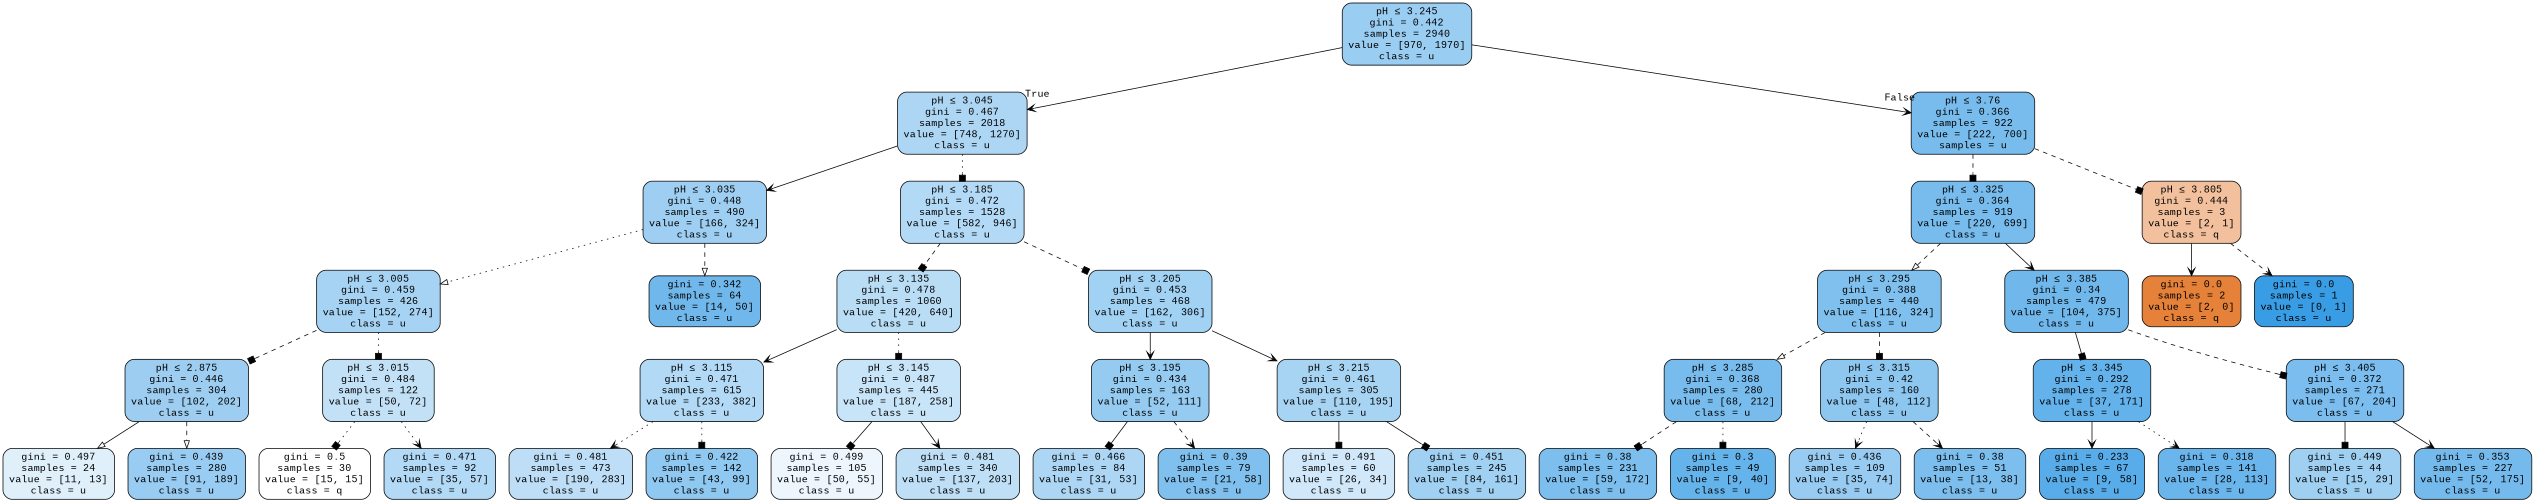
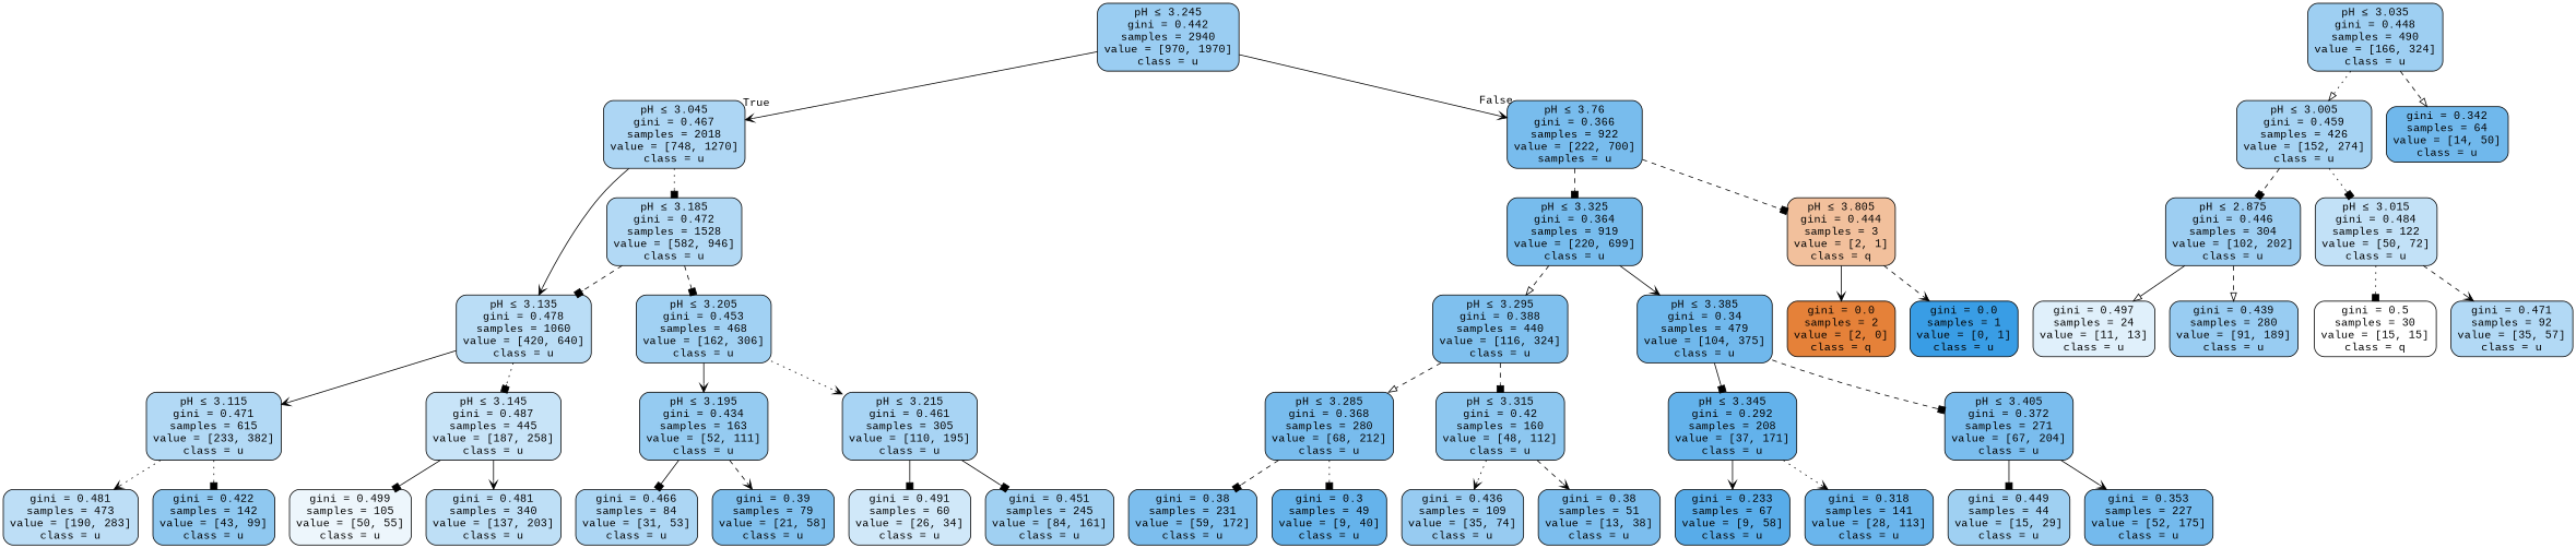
  digraph {
    fontname="Liberation Mono"
    node [color=black fillcolor="#399de562" fontname="Liberation Mono" shape=box style="filled, rounded"]
    edge [arrowhead=box fontname="Liberation Mono" style=solid]
    n1 [fillcolor="#399de581" label=<pH &le; 3.245<br/>gini = 0.442<br/>samples = 2940<br/>value = [970, 1970]<br/>class = u>]
    n2 [fillcolor="#399de569" label=<pH &le; 3.045<br/>gini = 0.467<br/>samples = 2018<br/>value = [748, 1270]<br/>class = u>]
    n3 [fillcolor="#399de5ae" label=<pH &le; 3.76<br/>gini = 0.366<br/>samples = 922<br/>value = [222, 700]<br/>samples = u>]
    n4 [fillcolor="#399de57c" label=<pH &le; 3.035<br/>gini = 0.448<br/>samples = 490<br/>value = [166, 324]<br/>class = u>]
    n5 [label=<pH &le; 3.185<br/>gini = 0.472<br/>samples = 1528<br/>value = [582, 946]<br/>class = u>]
    n6 [fillcolor="#399de5af" label=<pH &le; 3.325<br/>gini = 0.364<br/>samples = 919<br/>value = [220, 699]<br/>class = u>]
    n7 [fillcolor="#e581397f" label=<pH &le; 3.805<br/>gini = 0.444<br/>samples = 3<br/>value = [2, 1]<br/>class = q>]
    n8 [fillcolor="#399de572" label=<pH &le; 3.005<br/>gini = 0.459<br/>samples = 426<br/>value = [152, 274]<br/>class = u>]
    n9 [fillcolor="#399de5b8" label=<gini = 0.342<br/>samples = 64<br/>value = [14, 50]<br/>class = u>]
    n10 [fillcolor="#399de558" label=<pH &le; 3.135<br/>gini = 0.478<br/>samples = 1060<br/>value = [420, 640]<br/>class = u>]
    n11 [fillcolor="#399de578" label=<pH &le; 3.205<br/>gini = 0.453<br/>samples = 468<br/>value = [162, 306]<br/>class = u>]
    n12 [fillcolor="#399de57e" label=<pH &le; 2.875<br/>gini = 0.446<br/>samples = 304<br/>value = [102, 202]<br/>class = u>]
    n13 [fillcolor="#399de54e" label=<pH &le; 3.015<br/>gini = 0.484<br/>samples = 122<br/>value = [50, 72]<br/>class = u>]
    n14 [fillcolor="#399de527" label=<gini = 0.497<br/>samples = 24<br/>value = [11, 13]<br/>class = u>]
    n15 [fillcolor="#399de584" label=<gini = 0.439<br/>samples = 280<br/>value = [91, 189]<br/>class = u>]
    n16 [fillcolor="#e5813900" label=<gini = 0.5<br/>samples = 30<br/>value = [15, 15]<br/>class = q>]
    n17 [label=<gini = 0.471<br/>samples = 92<br/>value = [35, 57]<br/>class = u>]
    n18 [fillcolor="#399de563" label=<pH &le; 3.115<br/>gini = 0.471<br/>samples = 615<br/>value = [233, 382]<br/>class = u>]
    n19 [fillcolor="#399de546" label=<pH &le; 3.145<br/>gini = 0.487<br/>samples = 445<br/>value = [187, 258]<br/>class = u>]
    n20 [fillcolor="#399de588" label=<pH &le; 3.195<br/>gini = 0.434<br/>samples = 163<br/>value = [52, 111]<br/>class = u>]
    n21 [fillcolor="#399de56f" label=<pH &le; 3.215<br/>gini = 0.461<br/>samples = 305<br/>value = [110, 195]<br/>class = u>]
    n22 [fillcolor="#399de554" label=<gini = 0.481<br/>samples = 473<br/>value = [190, 283]<br/>class = u>]
    n23 [fillcolor="#399de590" label=<gini = 0.422<br/>samples = 142<br/>value = [43, 99]<br/>class = u>]
    n24 [fillcolor="#399de517" label=<gini = 0.499<br/>samples = 105<br/>value = [50, 55]<br/>class = u>]
    n25 [fillcolor="#399de553" label=<gini = 0.481<br/>samples = 340<br/>value = [137, 203]<br/>class = u>]
    n26 [fillcolor="#399de56a" label=<gini = 0.466<br/>samples = 84<br/>value = [31, 53]<br/>class = u>]
    n27 [fillcolor="#399de5a3" label=<gini = 0.39<br/>samples = 79<br/>value = [21, 58]<br/>class = u>]
    n28 [fillcolor="#399de53c" label=<gini = 0.491<br/>samples = 60<br/>value = [26, 34]<br/>class = u>]
    n29 [fillcolor="#399de57a" label=<gini = 0.451<br/>samples = 245<br/>value = [84, 161]<br/>class = u>]
    n30 [fillcolor="#399de5a4" label=<pH &le; 3.295<br/>gini = 0.388<br/>samples = 440<br/>value = [116, 324]<br/>class = u>]
    n31 [fillcolor="#399de5b8" label=<pH &le; 3.385<br/>gini = 0.34<br/>samples = 479<br/>value = [104, 375]<br/>class = u>]
    n32 [fillcolor="#e58139ff" label=<gini = 0.0<br/>samples = 2<br/>value = [2, 0]<br/>class = q>]
    n33 [fillcolor="#399de5ff" label=<gini = 0.0<br/>samples = 1<br/>value = [0, 1]<br/>class = u>]
    n34 [fillcolor="#399de5ad" label=<pH &le; 3.285<br/>gini = 0.368<br/>samples = 280<br/>value = [68, 212]<br/>class = u>]
    n35 [fillcolor="#399de592" label=<pH &le; 3.315<br/>gini = 0.42<br/>samples = 160<br/>value = [48, 112]<br/>class = u>]
-   n36 [fillcolor="#399de5c8" label=<pH &le; 3.345<br/>gini = 0.292<br/>samples = 278<br/>value = [37, 171]<br/>class = u>]
+   n36 [fillcolor="#399de5c8" label=<pH &le; 3.345<br/>gini = 0.292<br/>samples = 208<br/>value = [37, 171]<br/>class = u>]
    n37 [fillcolor="#399de5ab" label=<pH &le; 3.405<br/>gini = 0.372<br/>samples = 271<br/>value = [67, 204]<br/>class = u>]
    n38 [fillcolor="#399de5a8" label=<gini = 0.38<br/>samples = 231<br/>value = [59, 172]<br/>class = u>]
    n39 [fillcolor="#399de5c6" label=<gini = 0.3<br/>samples = 49<br/>value = [9, 40]<br/>class = u>]
    n40 [fillcolor="#399de586" label=<gini = 0.436<br/>samples = 109<br/>value = [35, 74]<br/>class = u>]
    n41 [fillcolor="#399de5a8" label=<gini = 0.38<br/>samples = 51<br/>value = [13, 38]<br/>class = u>]
    n42 [fillcolor="#399de5d7" label=<gini = 0.233<br/>samples = 67<br/>value = [9, 58]<br/>class = u>]
    n43 [fillcolor="#399de5c0" label=<gini = 0.318<br/>samples = 141<br/>value = [28, 113]<br/>class = u>]
    n44 [fillcolor="#399de57b" label=<gini = 0.449<br/>samples = 44<br/>value = [15, 29]<br/>class = u>]
    n45 [fillcolor="#399de5b3" label=<gini = 0.353<br/>samples = 227<br/>value = [52, 175]<br/>class = u>]
    n1 -> n2 [arrowhead=vee headlabel=True labelangle=45 labeldistance=2.5]
    n1 -> n3 [arrowhead=vee headlabel=False labelangle=-45 labeldistance=2.5]
-   n2 -> n4 [arrowhead=vee]
+   n2 -> n10 [arrowhead=vee]
    n2 -> n5 [style=dotted]
    n3 -> n6 [style=dashed]
    n3 -> n7 [style=dashed]
    n4 -> n8 [arrowhead=onormal style=dotted]
    n4 -> n9 [arrowhead=onormal style=dashed]
    n5 -> n10 [style=dashed]
    n5 -> n11 [style=dashed]
    n6 -> n30 [arrowhead=onormal style=dashed]
    n6 -> n31 [arrowhead=vee]
    n7 -> n32 [arrowhead=vee]
    n7 -> n33 [arrowhead=vee style=dashed]
    n8 -> n12 [style=dashed]
    n8 -> n13 [style=dotted]
    n10 -> n18 [arrowhead=vee]
    n10 -> n19 [style=dotted]
    n11 -> n20 [arrowhead=vee]
-   n11 -> n21 [arrowhead=vee]
+   n11 -> n21 [arrowhead=vee style=dotted]
    n12 -> n14 [arrowhead=onormal]
    n12 -> n15 [arrowhead=onormal style=dashed]
    n13 -> n16 [style=dotted]
-   n13 -> n17 [arrowhead=vee style=dotted]
+   n13 -> n17 [arrowhead=vee style=dashed]
    n18 -> n22 [arrowhead=vee style=dotted]
    n18 -> n23 [style=dotted]
    n19 -> n24
    n19 -> n25 [arrowhead=vee]
    n20 -> n26
    n20 -> n27 [arrowhead=vee style=dashed]
    n21 -> n28
    n21 -> n29
    n30 -> n34 [arrowhead=onormal style=dashed]
    n30 -> n35 [style=dashed]
    n31 -> n36
    n31 -> n37 [style=dashed]
    n34 -> n38 [style=dashed]
    n34 -> n39 [style=dotted]
    n35 -> n40 [arrowhead=vee style=dotted]
    n35 -> n41 [arrowhead=vee style=dashed]
    n36 -> n42 [arrowhead=vee]
    n36 -> n43 [arrowhead=vee style=dotted]
    n37 -> n44
    n37 -> n45 [arrowhead=vee]
  }
